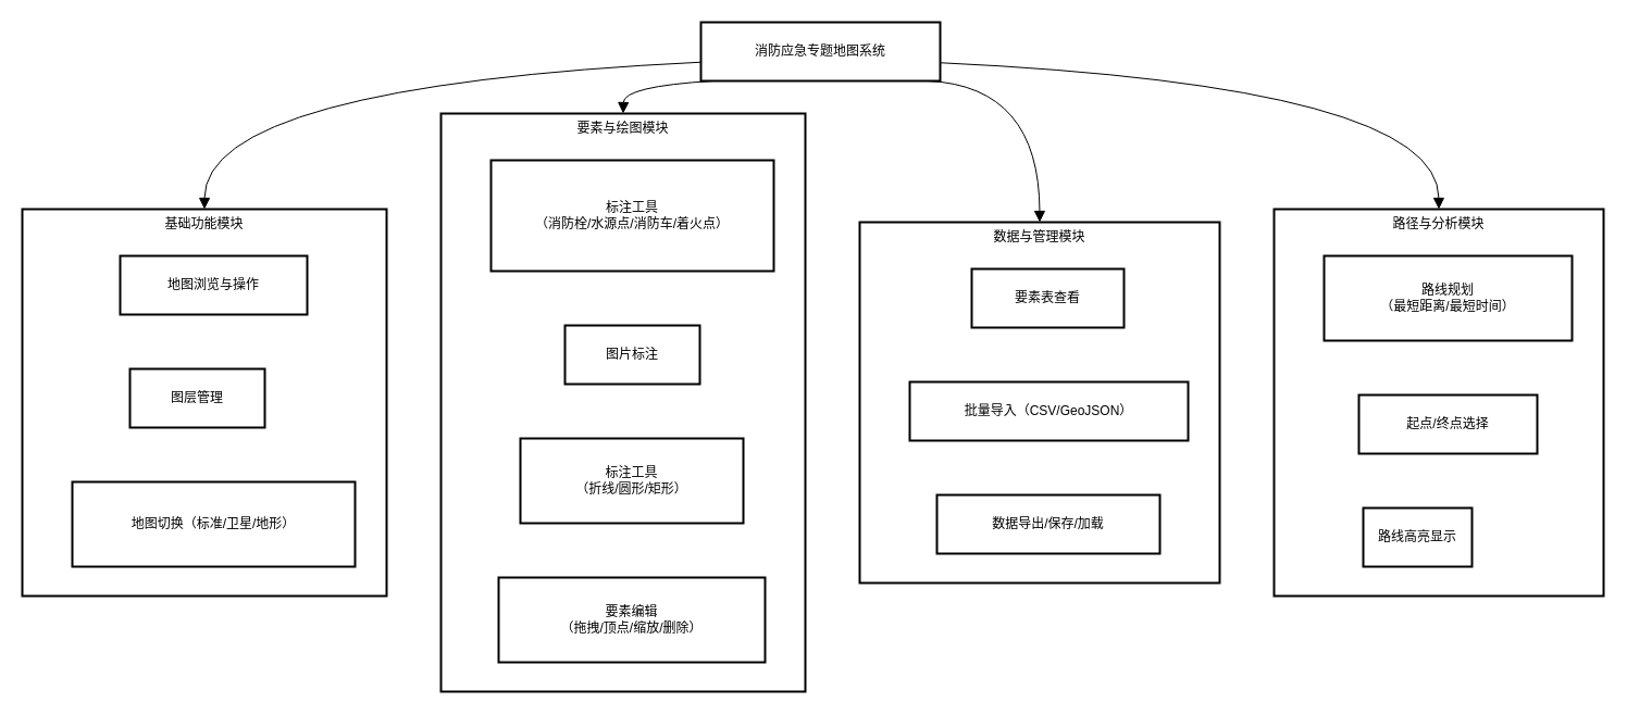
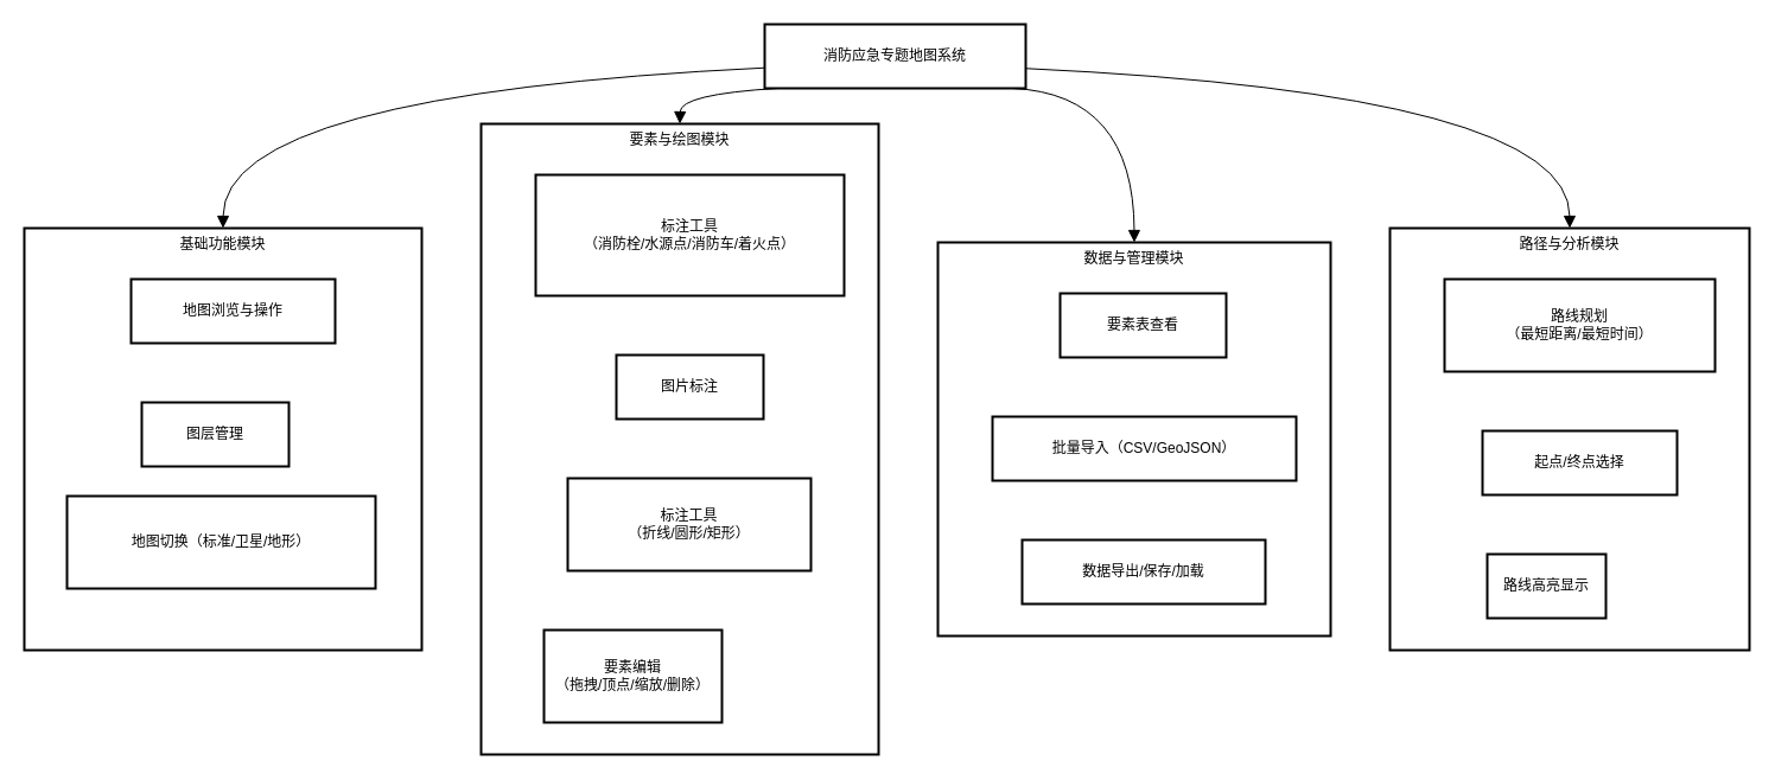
  <mxCell id="0" />
  <mxCell id="1" parent="0" />
  <mxCell id="2" value="路径与分析模块" style="whiteSpace=wrap;strokeWidth=2;verticalAlign=top;" vertex="1" parent="1"><mxGeometry x="1171" y="192" width="303" height="356" as="geometry" /></mxCell>
  <mxCell id="3" value="路线规划&#10;（最短距离/最短时间）" style="whiteSpace=wrap;strokeWidth=2;" vertex="1" parent="2"><mxGeometry x="46" y="43" width="228" height="78" as="geometry" /></mxCell>
  <mxCell id="4" value="起点/终点选择" style="whiteSpace=wrap;strokeWidth=2;" vertex="1" parent="2"><mxGeometry x="78" y="171" width="164" height="54" as="geometry" /></mxCell>
  <mxCell id="5" value="路线高亮显示" style="whiteSpace=wrap;strokeWidth=2;" vertex="1" parent="2"><mxGeometry x="82" y="275" width="100" height="54" as="geometry" /></mxCell>
  <mxCell id="6" value="数据与管理模块" style="whiteSpace=wrap;strokeWidth=2;verticalAlign=top;" vertex="1" parent="1"><mxGeometry x="790" y="204" width="331" height="332" as="geometry" /></mxCell>
  <mxCell id="7" value="要素表查看" style="whiteSpace=wrap;strokeWidth=2;" vertex="1" parent="6"><mxGeometry x="103" y="43" width="140" height="54" as="geometry" /></mxCell>
  <mxCell id="8" value="批量导入（CSV/GeoJSON）" style="whiteSpace=wrap;strokeWidth=2;" vertex="1" parent="6"><mxGeometry x="46" y="147" width="256" height="54" as="geometry" /></mxCell>
  <mxCell id="9" value="数据导出/保存/加载" style="whiteSpace=wrap;strokeWidth=2;" vertex="1" parent="6"><mxGeometry x="71" y="251" width="205" height="54" as="geometry" /></mxCell>
  <mxCell id="10" value="要素与绘图模块" style="whiteSpace=wrap;strokeWidth=2;verticalAlign=top;" vertex="1" parent="1"><mxGeometry x="405" y="104" width="335" height="532" as="geometry" /></mxCell>
  <mxCell id="11" value="标注工具&#10;（消防栓/水源点/消防车/着火点）" style="whiteSpace=wrap;strokeWidth=2;" vertex="1" parent="10"><mxGeometry x="46" y="43" width="260" height="102" as="geometry" /></mxCell>
  <mxCell id="12" value="图片标注" style="whiteSpace=wrap;strokeWidth=2;" vertex="1" parent="10"><mxGeometry x="114" y="195" width="124" height="54" as="geometry" /></mxCell>
  <mxCell id="13" value="标注工具&#10;（折线/圆形/矩形）" style="whiteSpace=wrap;strokeWidth=2;" vertex="1" parent="10"><mxGeometry x="73" y="299" width="205" height="78" as="geometry" /></mxCell>
- <mxCell id="14" value="要素编辑&#10;（拖拽/顶点/缩放/删除）" style="whiteSpace=wrap;strokeWidth=2;" vertex="1" parent="10"><mxGeometry x="53" y="427" width="245" height="78" as="geometry" /></mxCell>
+ <mxCell id="14" value="要素编辑&#10;（拖拽/顶点/缩放/删除）" style="whiteSpace=wrap;strokeWidth=2;" vertex="1" parent="10"><mxGeometry x="53" y="427" width="150" height="78" as="geometry" /></mxCell>
  <mxCell id="15" value="基础功能模块" style="whiteSpace=wrap;strokeWidth=2;verticalAlign=top;" vertex="1" parent="1"><mxGeometry x="20" y="192" width="335" height="356" as="geometry" /></mxCell>
  <mxCell id="16" value="地图浏览与操作" style="whiteSpace=wrap;strokeWidth=2;" vertex="1" parent="15"><mxGeometry x="90" y="43" width="172" height="54" as="geometry" /></mxCell>
  <mxCell id="17" value="图层管理" style="whiteSpace=wrap;strokeWidth=2;" vertex="1" parent="15"><mxGeometry x="99" y="147" width="124" height="54" as="geometry" /></mxCell>
- <mxCell id="18" value="地图切换（标准/卫星/地形）" style="whiteSpace=wrap;strokeWidth=2;" vertex="1" parent="15"><mxGeometry x="46" y="251" width="260" height="78" as="geometry" /></mxCell>
+ <mxCell id="18" value="地图切换（标准/卫星/地形）" style="whiteSpace=wrap;strokeWidth=2;" vertex="1" parent="15"><mxGeometry x="36" y="226" width="260" height="78" as="geometry" /></mxCell>
  <mxCell id="19" value="消防应急专题地图系统" style="whiteSpace=wrap;strokeWidth=2;" vertex="1" parent="1"><mxGeometry x="644" y="20" width="220" height="54" as="geometry" /></mxCell>
  <mxCell id="20" value="" style="curved=1;startArrow=none;endArrow=block;exitX=0;exitY=0.68;entryX=0.5;entryY=0;rounded=0;fontSize=12;startSize=8;endSize=8;" edge="1" parent="1" source="19" target="15"><mxGeometry relative="1" as="geometry"><Array as="points"><mxPoint x="188" y="79" /></Array></mxGeometry></mxCell>
  <mxCell id="21" value="" style="curved=1;startArrow=none;endArrow=block;exitX=0.05;exitY=1;entryX=0.5;entryY=0;rounded=0;fontSize=12;startSize=8;endSize=8;" edge="1" parent="1" source="19" target="10"><mxGeometry relative="1" as="geometry"><Array as="points"><mxPoint x="573" y="79" /></Array></mxGeometry></mxCell>
  <mxCell id="22" value="" style="curved=1;startArrow=none;endArrow=block;exitX=0.95;exitY=1;entryX=0.5;entryY=0;rounded=0;fontSize=12;startSize=8;endSize=8;" edge="1" parent="1" source="19" target="6"><mxGeometry relative="1" as="geometry"><Array as="points"><mxPoint x="955" y="79" /></Array></mxGeometry></mxCell>
  <mxCell id="23" value="" style="curved=1;startArrow=none;endArrow=block;exitX=1;exitY=0.69;entryX=0.5;entryY=0;rounded=0;fontSize=12;startSize=8;endSize=8;" edge="1" parent="1" source="19" target="2"><mxGeometry relative="1" as="geometry"><Array as="points"><mxPoint x="1322" y="79" /></Array></mxGeometry></mxCell>
